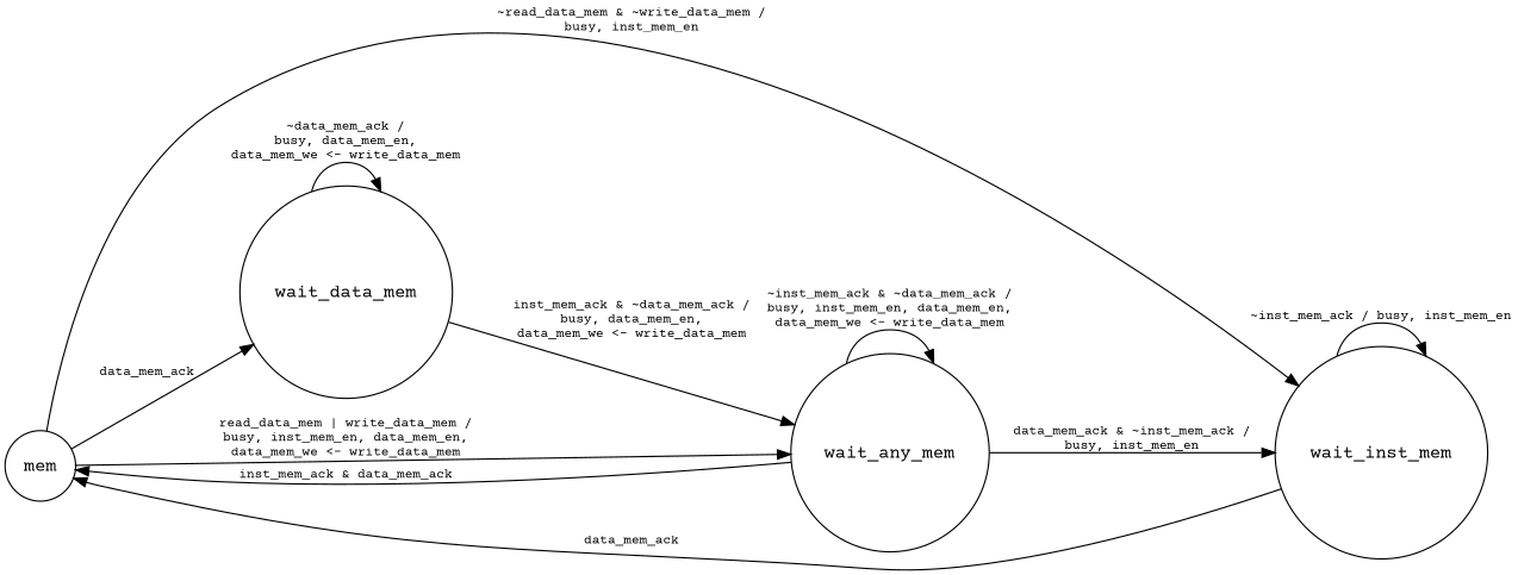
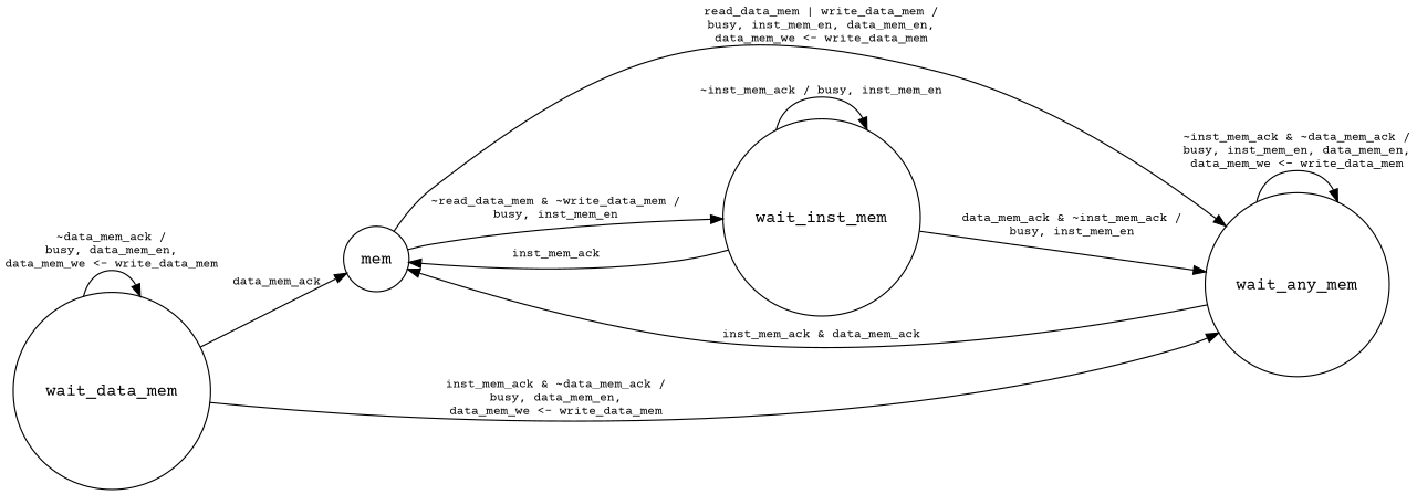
  digraph {
    fontname="Courier Prime"
    rankdir=LR
    node [fontname="Courier Prime" shape=circle]
    edge [fontname="Courier Prime" fontsize=10]
    n1 [label=mem]
    n2 [label=wait_any_mem]
    n3 [label=wait_inst_mem]
    n4 [label=wait_data_mem]
    n1 -> n2 [label="read_data_mem | write_data_mem /\nbusy, inst_mem_en, data_mem_en,\ndata_mem_we <- write_data_mem"]
    n1 -> n3 [label="~read_data_mem & ~write_data_mem /\nbusy, inst_mem_en"]
    n2 -> n1 [label="inst_mem_ack & data_mem_ack"]
    n2 -> n2 [label="~inst_mem_ack & ~data_mem_ack /\nbusy, inst_mem_en, data_mem_en,\ndata_mem_we <- write_data_mem"]
-   n2 -> n3 [label="data_mem_ack & ~inst_mem_ack /\nbusy, inst_mem_en"]
-   n3 -> n1 [label=data_mem_ack]
+   n3 -> n2 [label="data_mem_ack & ~inst_mem_ack /\nbusy, inst_mem_en"]
+   n3 -> n1 [label=inst_mem_ack]
    n3 -> n3 [label="~inst_mem_ack / busy, inst_mem_en"]
-   n1 -> n4 [label=data_mem_ack]
+   n4 -> n1 [label=data_mem_ack]
    n4 -> n2 [label="inst_mem_ack & ~data_mem_ack /\nbusy, data_mem_en,\ndata_mem_we <- write_data_mem"]
    n4 -> n4 [label="~data_mem_ack /\nbusy, data_mem_en,\ndata_mem_we <- write_data_mem"]
  }
